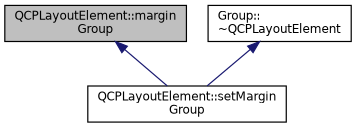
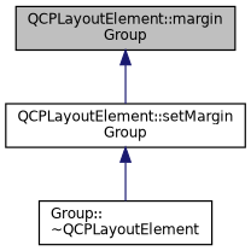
  digraph {
    rankdir=TB
    node [color=black fillcolor=white fontname=Helvetica fontsize=10 shape=record style=filled]
    edge [color=midnightblue dir=back fontname=Helvetica fontsize=10 labelfontname=Helvetica labelfontsize=10 style=solid]
    n1 [fillcolor=grey75 fontcolor=black height=0.2 label="QCPLayoutElement::margin\lGroup" width=0.4]
    n2 [height=0.2 label="QCPLayoutElement::setMargin\lGroup" width=0.4]
    n3 [height=0.2 label="Group::\l~QCPLayoutElement" width=0.4]
    n1 -> n2
-   n3 -> n2
+   n2 -> n3
  }
